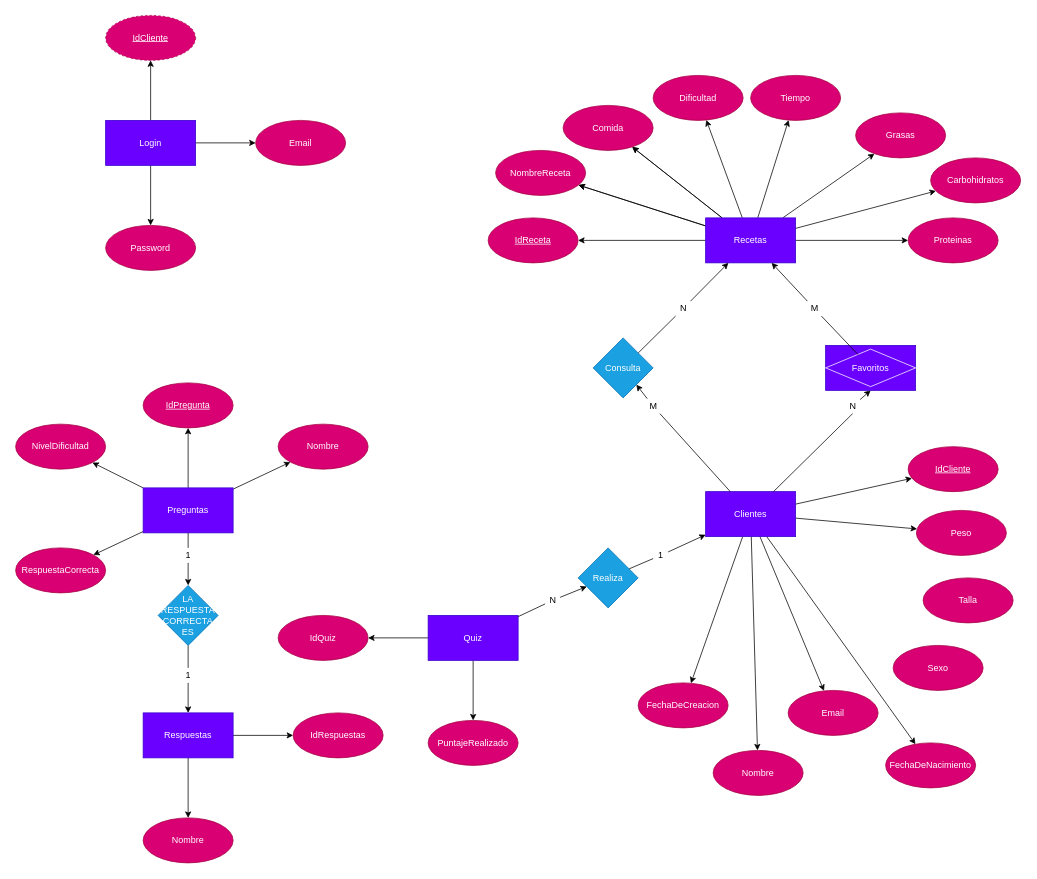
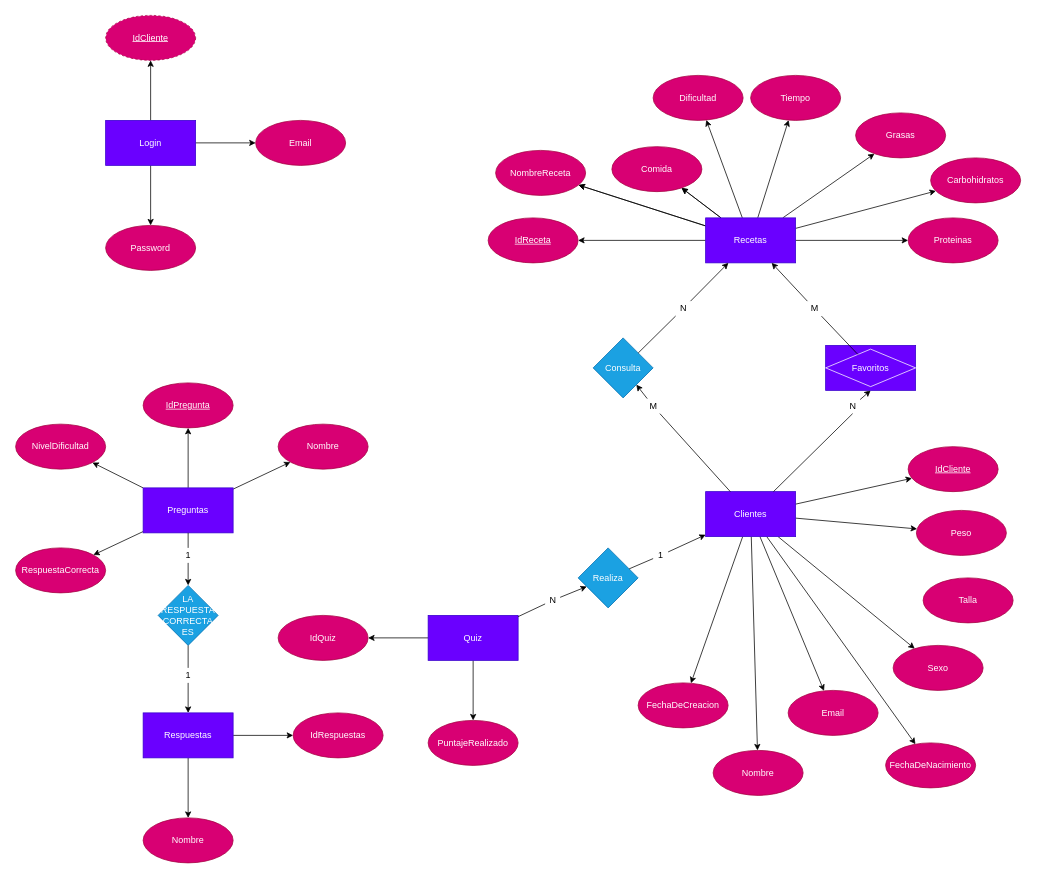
  <mxCell id="0" />
  <mxCell id="1" parent="0" />
  <mxCell id="2" value="" style="edgeStyle=none;html=1;" edge="1" parent="1" source="5" target="6"><mxGeometry relative="1" as="geometry" /></mxCell>
  <mxCell id="3" value="" style="edgeStyle=none;html=1;" edge="1" parent="1" source="5" target="7"><mxGeometry relative="1" as="geometry" /></mxCell>
  <mxCell id="4" value="" style="edgeStyle=none;html=1;" edge="1" parent="1" source="5" target="8"><mxGeometry relative="1" as="geometry" /></mxCell>
  <mxCell id="5" value="Login" style="rounded=0;whiteSpace=wrap;html=1;fillColor=#6a00ff;fontColor=#ffffff;strokeColor=#3700CC;" vertex="1" parent="1"><mxGeometry x="140" y="160" width="120" height="60" as="geometry" /></mxCell>
  <mxCell id="6" value="Email" style="ellipse;whiteSpace=wrap;html=1;fillColor=#d80073;strokeColor=#A50040;fontColor=#ffffff;rounded=0;" vertex="1" parent="1"><mxGeometry x="340" y="160" width="120" height="60" as="geometry" /></mxCell>
  <mxCell id="7" value="Password" style="ellipse;whiteSpace=wrap;html=1;fillColor=#d80073;strokeColor=#A50040;fontColor=#ffffff;rounded=0;" vertex="1" parent="1"><mxGeometry x="140" y="300" width="120" height="60" as="geometry" /></mxCell>
  <mxCell id="8" value="IdCliente" style="ellipse;whiteSpace=wrap;html=1;fillColor=#d80073;strokeColor=#A50040;fontColor=#ffffff;rounded=0;dashed=1;fontStyle=4" vertex="1" parent="1"><mxGeometry x="140" y="20" width="120" height="60" as="geometry" /></mxCell>
  <mxCell id="9" value="" style="edgeStyle=none;html=1;" edge="1" parent="1" source="14" target="15"><mxGeometry relative="1" as="geometry" /></mxCell>
  <mxCell id="10" value="" style="edgeStyle=none;html=1;" edge="1" parent="1" source="14" target="16"><mxGeometry relative="1" as="geometry" /></mxCell>
  <mxCell id="11" value="" style="edgeStyle=none;html=1;" edge="1" parent="1" source="14" target="17"><mxGeometry relative="1" as="geometry" /></mxCell>
  <mxCell id="12" value="" style="edgeStyle=none;html=1;" edge="1" parent="1" source="14" target="18"><mxGeometry relative="1" as="geometry" /></mxCell>
  <mxCell id="13" value="" style="edgeStyle=none;html=1;startArrow=none;" edge="1" parent="1" source="89" target="20"><mxGeometry relative="1" as="geometry" /></mxCell>
  <mxCell id="14" value="Preguntas" style="rounded=0;whiteSpace=wrap;html=1;fillColor=#6a00ff;fontColor=#ffffff;strokeColor=#3700CC;" vertex="1" parent="1"><mxGeometry x="190" y="650" width="120" height="60" as="geometry" /></mxCell>
  <mxCell id="15" value="Nombre" style="ellipse;whiteSpace=wrap;html=1;fillColor=#d80073;strokeColor=#A50040;fontColor=#ffffff;rounded=0;" vertex="1" parent="1"><mxGeometry x="370" y="565" width="120" height="60" as="geometry" /></mxCell>
  <mxCell id="16" value="RespuestaCorrecta" style="ellipse;whiteSpace=wrap;html=1;fillColor=#d80073;strokeColor=#A50040;fontColor=#ffffff;rounded=0;" vertex="1" parent="1"><mxGeometry x="20" y="730" width="120" height="60" as="geometry" /></mxCell>
  <mxCell id="17" value="NivelDificultad" style="ellipse;whiteSpace=wrap;html=1;fillColor=#d80073;strokeColor=#A50040;fontColor=#ffffff;rounded=0;" vertex="1" parent="1"><mxGeometry x="20" y="565" width="120" height="60" as="geometry" /></mxCell>
  <mxCell id="18" value="&lt;u&gt;IdPregunta&lt;/u&gt;" style="ellipse;whiteSpace=wrap;html=1;fillColor=#d80073;strokeColor=#A50040;fontColor=#ffffff;rounded=0;" vertex="1" parent="1"><mxGeometry x="190" y="510" width="120" height="60" as="geometry" /></mxCell>
  <mxCell id="19" value="" style="edgeStyle=none;html=1;startArrow=none;" edge="1" parent="1" source="91" target="23"><mxGeometry relative="1" as="geometry" /></mxCell>
  <mxCell id="20" value="LA RESPUESTA CORRECTA ES" style="rhombus;whiteSpace=wrap;html=1;fillColor=#1ba1e2;strokeColor=#006EAF;fontColor=#ffffff;rounded=0;" vertex="1" parent="1"><mxGeometry x="210" y="780" width="80" height="80" as="geometry" /></mxCell>
  <mxCell id="21" value="" style="edgeStyle=none;html=1;" edge="1" parent="1" source="23" target="24"><mxGeometry relative="1" as="geometry" /></mxCell>
  <mxCell id="22" value="" style="edgeStyle=none;html=1;" edge="1" parent="1" source="23" target="25"><mxGeometry relative="1" as="geometry" /></mxCell>
  <mxCell id="23" value="Respuestas" style="whiteSpace=wrap;html=1;fillColor=#6a00ff;strokeColor=#3700CC;fontColor=#ffffff;rounded=0;" vertex="1" parent="1"><mxGeometry x="190" y="950" width="120" height="60" as="geometry" /></mxCell>
  <mxCell id="24" value="IdRespuestas" style="ellipse;whiteSpace=wrap;html=1;fillColor=#d80073;strokeColor=#A50040;fontColor=#ffffff;rounded=0;" vertex="1" parent="1"><mxGeometry x="390" y="950" width="120" height="60" as="geometry" /></mxCell>
  <mxCell id="25" value="Nombre" style="ellipse;whiteSpace=wrap;html=1;fillColor=#d80073;strokeColor=#A50040;fontColor=#ffffff;rounded=0;" vertex="1" parent="1"><mxGeometry x="190" y="1090" width="120" height="60" as="geometry" /></mxCell>
  <mxCell id="26" value="" style="edgeStyle=none;html=1;" edge="1" parent="1" source="29" target="30"><mxGeometry relative="1" as="geometry" /></mxCell>
  <mxCell id="27" value="" style="edgeStyle=none;html=1;" edge="1" parent="1" source="29" target="31"><mxGeometry relative="1" as="geometry" /></mxCell>
  <mxCell id="28" value="" style="edgeStyle=none;html=1;startArrow=none;" edge="1" parent="1" source="87" target="33"><mxGeometry relative="1" as="geometry" /></mxCell>
  <mxCell id="29" value="Quiz" style="rounded=0;whiteSpace=wrap;html=1;fillColor=#6a00ff;fontColor=#ffffff;strokeColor=#3700CC;" vertex="1" parent="1"><mxGeometry x="570" y="820" width="120" height="60" as="geometry" /></mxCell>
  <mxCell id="30" value="IdQuiz" style="ellipse;whiteSpace=wrap;html=1;fillColor=#d80073;strokeColor=#A50040;fontColor=#ffffff;rounded=0;" vertex="1" parent="1"><mxGeometry x="370" y="820" width="120" height="60" as="geometry" /></mxCell>
  <mxCell id="31" value="PuntajeRealizado" style="ellipse;whiteSpace=wrap;html=1;fillColor=#d80073;strokeColor=#A50040;fontColor=#ffffff;rounded=0;" vertex="1" parent="1"><mxGeometry x="570" y="960" width="120" height="60" as="geometry" /></mxCell>
  <mxCell id="32" value="" style="edgeStyle=none;html=1;startArrow=none;" edge="1" parent="1" source="85" target="43"><mxGeometry relative="1" as="geometry" /></mxCell>
  <mxCell id="33" value="Realiza" style="rhombus;whiteSpace=wrap;html=1;fillColor=#1ba1e2;strokeColor=#006EAF;fontColor=#ffffff;rounded=0;" vertex="1" parent="1"><mxGeometry x="770" y="730" width="80" height="80" as="geometry" /></mxCell>
  <mxCell id="34" value="" style="edgeStyle=none;html=1;" edge="1" parent="1" source="43" target="44"><mxGeometry relative="1" as="geometry" /></mxCell>
  <mxCell id="35" value="" style="edgeStyle=none;html=1;" edge="1" parent="1" source="43" target="45"><mxGeometry relative="1" as="geometry" /></mxCell>
  <mxCell id="36" value="" style="edgeStyle=none;html=1;" edge="1" parent="1" source="43" target="46"><mxGeometry relative="1" as="geometry" /></mxCell>
  <mxCell id="37" value="" style="edgeStyle=none;html=1;" edge="1" parent="1" source="43" target="47"><mxGeometry relative="1" as="geometry" /></mxCell>
+ <mxCell id="38" value="" style="edgeStyle=none;html=1;" edge="1" parent="1" source="43" target="48"><mxGeometry relative="1" as="geometry" /></mxCell>
  <mxCell id="39" value="" style="edgeStyle=none;html=1;" edge="1" parent="1" source="43" target="50"><mxGeometry relative="1" as="geometry" /></mxCell>
  <mxCell id="40" value="" style="edgeStyle=none;html=1;" edge="1" parent="1" source="43" target="51"><mxGeometry relative="1" as="geometry" /></mxCell>
  <mxCell id="41" style="edgeStyle=none;html=1;entryX=0.5;entryY=1;entryDx=0;entryDy=0;startArrow=none;" edge="1" parent="1" source="79" target="53"><mxGeometry relative="1" as="geometry" /></mxCell>
  <mxCell id="42" value="" style="edgeStyle=none;html=1;startArrow=none;" edge="1" parent="1" source="77" target="76"><mxGeometry relative="1" as="geometry" /></mxCell>
  <mxCell id="43" value="Clientes" style="whiteSpace=wrap;html=1;fillColor=#6a00ff;strokeColor=#3700CC;fontColor=#ffffff;rounded=0;" vertex="1" parent="1"><mxGeometry x="940" y="655" width="120" height="60" as="geometry" /></mxCell>
  <mxCell id="44" value="Nombre" style="ellipse;whiteSpace=wrap;html=1;fillColor=#d80073;strokeColor=#A50040;fontColor=#ffffff;rounded=0;" vertex="1" parent="1"><mxGeometry x="950" y="1000" width="120" height="60" as="geometry" /></mxCell>
  <mxCell id="45" value="FechaDeCreacion" style="ellipse;whiteSpace=wrap;html=1;fillColor=#d80073;strokeColor=#A50040;fontColor=#ffffff;rounded=0;" vertex="1" parent="1"><mxGeometry x="850" y="910" width="120" height="60" as="geometry" /></mxCell>
  <mxCell id="46" value="Email" style="ellipse;whiteSpace=wrap;html=1;fillColor=#d80073;strokeColor=#A50040;fontColor=#ffffff;rounded=0;" vertex="1" parent="1"><mxGeometry x="1050" y="920" width="120" height="60" as="geometry" /></mxCell>
  <mxCell id="47" value="FechaDeNacimiento" style="ellipse;whiteSpace=wrap;html=1;fillColor=#d80073;strokeColor=#A50040;fontColor=#ffffff;rounded=0;" vertex="1" parent="1"><mxGeometry x="1180" y="990" width="120" height="60" as="geometry" /></mxCell>
  <mxCell id="48" value="Sexo" style="ellipse;whiteSpace=wrap;html=1;fillColor=#d80073;strokeColor=#A50040;fontColor=#ffffff;rounded=0;" vertex="1" parent="1"><mxGeometry x="1190" y="860" width="120" height="60" as="geometry" /></mxCell>
  <mxCell id="49" value="Talla" style="ellipse;whiteSpace=wrap;html=1;fillColor=#d80073;strokeColor=#A50040;fontColor=#ffffff;rounded=0;" vertex="1" parent="1"><mxGeometry x="1230" y="770" width="120" height="60" as="geometry" /></mxCell>
  <mxCell id="50" value="Peso" style="ellipse;whiteSpace=wrap;html=1;fillColor=#d80073;strokeColor=#A50040;fontColor=#ffffff;rounded=0;" vertex="1" parent="1"><mxGeometry x="1221" y="680" width="120" height="60" as="geometry" /></mxCell>
  <mxCell id="51" value="&lt;u&gt;IdCliente&lt;/u&gt;" style="ellipse;whiteSpace=wrap;html=1;fillColor=#d80073;strokeColor=#A50040;fontColor=#ffffff;rounded=0;" vertex="1" parent="1"><mxGeometry x="1210" y="595" width="120" height="60" as="geometry" /></mxCell>
  <mxCell id="52" value="" style="group" vertex="1" connectable="0" parent="1"><mxGeometry x="1100" y="460" width="120" height="60" as="geometry" /></mxCell>
  <mxCell id="53" value="" style="rounded=0;whiteSpace=wrap;html=1;fillColor=#6a00ff;fontColor=#ffffff;strokeColor=#3700CC;" vertex="1" parent="52"><mxGeometry width="120" height="60" as="geometry" /></mxCell>
  <mxCell id="54" value="Favoritos" style="rhombus;whiteSpace=wrap;html=1;fillColor=#6a00ff;fontColor=#ffffff;strokeColor=#FFFFFF;gradientColor=none;" vertex="1" parent="52"><mxGeometry y="5" width="120" height="50" as="geometry" /></mxCell>
  <mxCell id="55" value="" style="edgeStyle=none;html=1;" edge="1" parent="1" source="65" target="67"><mxGeometry relative="1" as="geometry" /></mxCell>
  <mxCell id="56" value="" style="edgeStyle=none;html=1;" edge="1" parent="1" source="65" target="68"><mxGeometry relative="1" as="geometry" /></mxCell>
  <mxCell id="57" value="" style="edgeStyle=none;html=1;" edge="1" parent="1" source="65" target="69"><mxGeometry relative="1" as="geometry" /></mxCell>
  <mxCell id="58" value="" style="edgeStyle=none;html=1;" edge="1" parent="1" source="65" target="70"><mxGeometry relative="1" as="geometry" /></mxCell>
  <mxCell id="59" value="" style="edgeStyle=none;html=1;" edge="1" parent="1" source="65" target="70"><mxGeometry relative="1" as="geometry" /></mxCell>
  <mxCell id="60" value="" style="edgeStyle=none;html=1;" edge="1" parent="1" source="65" target="71"><mxGeometry relative="1" as="geometry" /></mxCell>
  <mxCell id="61" value="" style="edgeStyle=none;html=1;" edge="1" parent="1" source="65" target="72"><mxGeometry relative="1" as="geometry" /></mxCell>
  <mxCell id="62" value="" style="edgeStyle=none;html=1;" edge="1" parent="1" source="65" target="73"><mxGeometry relative="1" as="geometry" /></mxCell>
  <mxCell id="63" value="" style="edgeStyle=none;html=1;" edge="1" parent="1" source="65" target="73"><mxGeometry relative="1" as="geometry" /></mxCell>
  <mxCell id="64" value="" style="edgeStyle=none;html=1;" edge="1" parent="1" source="65" target="74"><mxGeometry relative="1" as="geometry" /></mxCell>
  <mxCell id="65" value="Recetas" style="rounded=0;whiteSpace=wrap;html=1;strokeColor=#3700CC;fillColor=#6a00ff;fontColor=#ffffff;" vertex="1" parent="1"><mxGeometry x="940" y="290" width="120" height="60" as="geometry" /></mxCell>
  <mxCell id="66" style="edgeStyle=none;html=1;startArrow=none;" edge="1" parent="1" source="81" target="65"><mxGeometry relative="1" as="geometry" /></mxCell>
  <mxCell id="67" value="Proteinas" style="ellipse;whiteSpace=wrap;html=1;fillColor=#d80073;strokeColor=#A50040;fontColor=#ffffff;rounded=0;" vertex="1" parent="1"><mxGeometry x="1210" y="290" width="120" height="60" as="geometry" /></mxCell>
  <mxCell id="68" value="Carbohidratos" style="ellipse;whiteSpace=wrap;html=1;fillColor=#d80073;strokeColor=#A50040;fontColor=#ffffff;rounded=0;" vertex="1" parent="1"><mxGeometry x="1240" y="210" width="120" height="60" as="geometry" /></mxCell>
  <mxCell id="69" value="Grasas" style="ellipse;whiteSpace=wrap;html=1;fillColor=#d80073;strokeColor=#A50040;fontColor=#ffffff;rounded=0;" vertex="1" parent="1"><mxGeometry x="1140" y="150" width="120" height="60" as="geometry" /></mxCell>
- <mxCell id="70" value="Comida" style="ellipse;whiteSpace=wrap;html=1;fillColor=#d80073;strokeColor=#A50040;fontColor=#ffffff;rounded=0;" vertex="1" parent="1"><mxGeometry x="750" y="140" width="120" height="60" as="geometry" /></mxCell>
+ <mxCell id="70" value="Comida" style="ellipse;whiteSpace=wrap;html=1;fillColor=#d80073;strokeColor=#A50040;fontColor=#ffffff;rounded=0;" vertex="1" parent="1"><mxGeometry x="815" y="195" width="120" height="60" as="geometry" /></mxCell>
  <mxCell id="71" value="Tiempo" style="ellipse;whiteSpace=wrap;html=1;fillColor=#d80073;strokeColor=#A50040;fontColor=#ffffff;rounded=0;" vertex="1" parent="1"><mxGeometry x="1000" y="100" width="120" height="60" as="geometry" /></mxCell>
  <mxCell id="72" value="Dificultad" style="ellipse;whiteSpace=wrap;html=1;fillColor=#d80073;strokeColor=#A50040;fontColor=#ffffff;rounded=0;" vertex="1" parent="1"><mxGeometry x="870" y="100" width="120" height="60" as="geometry" /></mxCell>
  <mxCell id="73" value="NombreReceta" style="ellipse;whiteSpace=wrap;html=1;fillColor=#d80073;strokeColor=#A50040;fontColor=#ffffff;rounded=0;" vertex="1" parent="1"><mxGeometry x="660" y="200" width="120" height="60" as="geometry" /></mxCell>
  <mxCell id="74" value="&lt;u&gt;IdReceta&lt;/u&gt;" style="ellipse;whiteSpace=wrap;html=1;fillColor=#d80073;strokeColor=#A50040;fontColor=#ffffff;rounded=0;" vertex="1" parent="1"><mxGeometry x="650" y="290" width="120" height="60" as="geometry" /></mxCell>
  <mxCell id="75" style="edgeStyle=none;html=1;startArrow=none;" edge="1" parent="1" source="83" target="65"><mxGeometry relative="1" as="geometry" /></mxCell>
  <mxCell id="76" value="Consulta" style="rhombus;whiteSpace=wrap;html=1;fillColor=#1ba1e2;strokeColor=#006EAF;fontColor=#ffffff;rounded=0;" vertex="1" parent="1"><mxGeometry x="790" y="450" width="80" height="80" as="geometry" /></mxCell>
  <mxCell id="77" value="M" style="text;html=1;resizable=0;autosize=1;align=center;verticalAlign=middle;points=[];fillColor=none;strokeColor=none;rounded=0;" vertex="1" parent="1"><mxGeometry x="855" y="531" width="30" height="20" as="geometry" /></mxCell>
  <mxCell id="78" value="" style="edgeStyle=none;html=1;endArrow=none;" edge="1" parent="1" source="43" target="77"><mxGeometry relative="1" as="geometry"><mxPoint x="973.846" y="655" as="sourcePoint" /><mxPoint x="848.63" y="511.37" as="targetPoint" /></mxGeometry></mxCell>
  <mxCell id="79" value="N" style="text;html=1;resizable=0;autosize=1;align=center;verticalAlign=middle;points=[];fillColor=none;strokeColor=none;rounded=0;" vertex="1" parent="1"><mxGeometry x="1126" y="531" width="20" height="20" as="geometry" /></mxCell>
  <mxCell id="80" value="" style="edgeStyle=none;html=1;entryX=0.5;entryY=1;entryDx=0;entryDy=0;endArrow=none;" edge="1" parent="1" source="43" target="79"><mxGeometry relative="1" as="geometry"><mxPoint x="1029.091" y="655" as="sourcePoint" /><mxPoint x="1160" y="520" as="targetPoint" /></mxGeometry></mxCell>
  <mxCell id="81" value="M" style="text;html=1;resizable=0;autosize=1;align=center;verticalAlign=middle;points=[];fillColor=none;strokeColor=none;rounded=0;" vertex="1" parent="1"><mxGeometry x="1070" y="401" width="30" height="20" as="geometry" /></mxCell>
  <mxCell id="82" value="" style="edgeStyle=none;html=1;endArrow=none;" edge="1" parent="1" source="54" target="81"><mxGeometry relative="1" as="geometry"><mxPoint x="1143.099" y="472.042" as="sourcePoint" /><mxPoint x="1028.235" y="350" as="targetPoint" /></mxGeometry></mxCell>
  <mxCell id="83" value="N" style="text;html=1;resizable=0;autosize=1;align=center;verticalAlign=middle;points=[];fillColor=none;strokeColor=none;rounded=0;" vertex="1" parent="1"><mxGeometry x="900" y="401" width="20" height="20" as="geometry" /></mxCell>
  <mxCell id="84" value="" style="edgeStyle=none;html=1;endArrow=none;" edge="1" parent="1" source="76" target="83"><mxGeometry relative="1" as="geometry"><mxPoint x="850" y="470" as="sourcePoint" /><mxPoint x="970" y="350" as="targetPoint" /></mxGeometry></mxCell>
  <mxCell id="85" value="1" style="text;html=1;resizable=0;autosize=1;align=center;verticalAlign=middle;points=[];fillColor=none;strokeColor=none;rounded=0;" vertex="1" parent="1"><mxGeometry x="870" y="730" width="20" height="20" as="geometry" /></mxCell>
  <mxCell id="86" value="" style="edgeStyle=none;html=1;endArrow=none;" edge="1" parent="1" source="33" target="85"><mxGeometry relative="1" as="geometry"><mxPoint x="837.636" y="757.636" as="sourcePoint" /><mxPoint x="940" y="711.842" as="targetPoint" /></mxGeometry></mxCell>
  <mxCell id="87" value="N" style="text;html=1;resizable=0;autosize=1;align=center;verticalAlign=middle;points=[];fillColor=none;strokeColor=none;rounded=0;" vertex="1" parent="1"><mxGeometry x="726" y="790" width="20" height="20" as="geometry" /></mxCell>
  <mxCell id="88" value="" style="edgeStyle=none;html=1;endArrow=none;" edge="1" parent="1" source="29" target="87"><mxGeometry relative="1" as="geometry"><mxPoint x="690" y="823.333" as="sourcePoint" /><mxPoint x="782.308" y="782.308" as="targetPoint" /></mxGeometry></mxCell>
  <mxCell id="89" value="1" style="text;html=1;resizable=0;autosize=1;align=center;verticalAlign=middle;points=[];fillColor=none;strokeColor=none;rounded=0;" vertex="1" parent="1"><mxGeometry x="240" y="730" width="20" height="20" as="geometry" /></mxCell>
  <mxCell id="90" value="" style="edgeStyle=none;html=1;endArrow=none;" edge="1" parent="1" source="14" target="89"><mxGeometry relative="1" as="geometry"><mxPoint x="250" y="710" as="sourcePoint" /><mxPoint x="250" y="780" as="targetPoint" /></mxGeometry></mxCell>
  <mxCell id="91" value="1" style="text;html=1;resizable=0;autosize=1;align=center;verticalAlign=middle;points=[];fillColor=none;strokeColor=none;rounded=0;" vertex="1" parent="1"><mxGeometry x="240" y="890" width="20" height="20" as="geometry" /></mxCell>
  <mxCell id="92" value="" style="edgeStyle=none;html=1;endArrow=none;" edge="1" parent="1" source="20" target="91"><mxGeometry relative="1" as="geometry"><mxPoint x="250" y="860" as="sourcePoint" /><mxPoint x="250" y="950" as="targetPoint" /></mxGeometry></mxCell>
